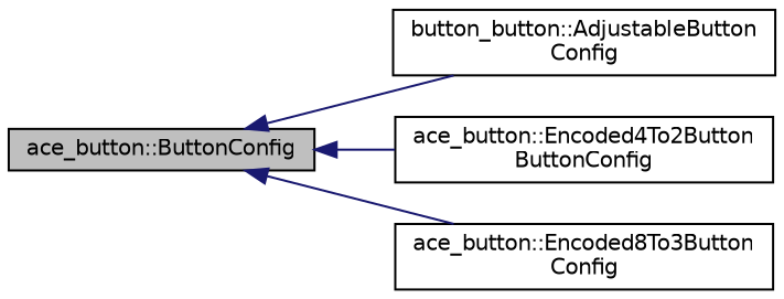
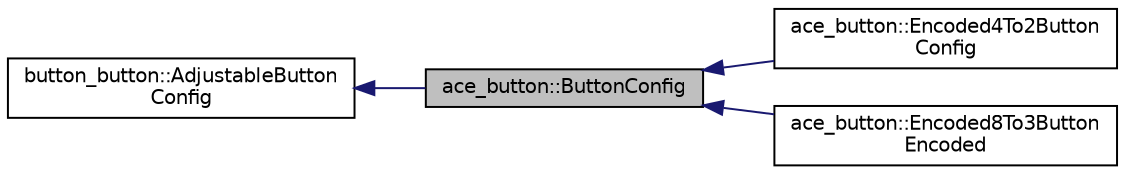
  digraph {
    rankdir=LR
    node [color=black fillcolor=white fontname=Helvetica fontsize=10 shape=record style=filled]
    edge [color=midnightblue dir=back fontname=Helvetica fontsize=10 labelfontname=Helvetica labelfontsize=10 style=solid]
    n1 [fillcolor=grey75 fontcolor=black height=0.2 label="ace_button::ButtonConfig" width=0.4]
    n2 [height=0.2 label="button_button::AdjustableButton\lConfig" width=0.4]
-   n3 [height=0.2 label="ace_button::Encoded4To2Button\lButtonConfig" width=0.4]
-   n4 [height=0.2 label="ace_button::Encoded8To3Button\lConfig" width=0.4]
-   n1 -> n2
+   n3 [height=0.2 label="ace_button::Encoded4To2Button\lConfig" width=0.4]
+   n4 [height=0.2 label="ace_button::Encoded8To3Button\lEncoded" width=0.4]
+   n2 -> n1
    n1 -> n3
    n1 -> n4
  }
